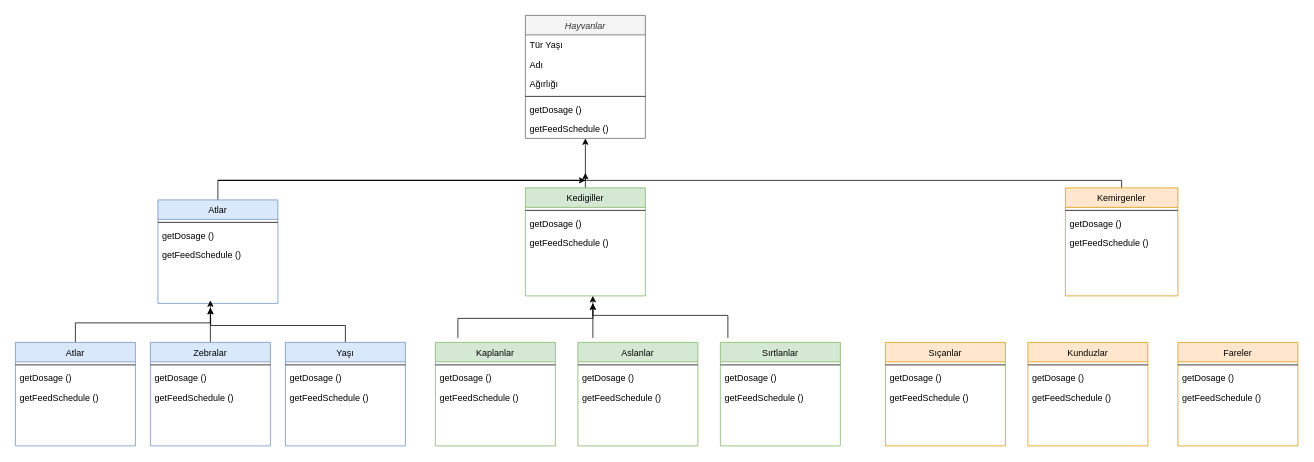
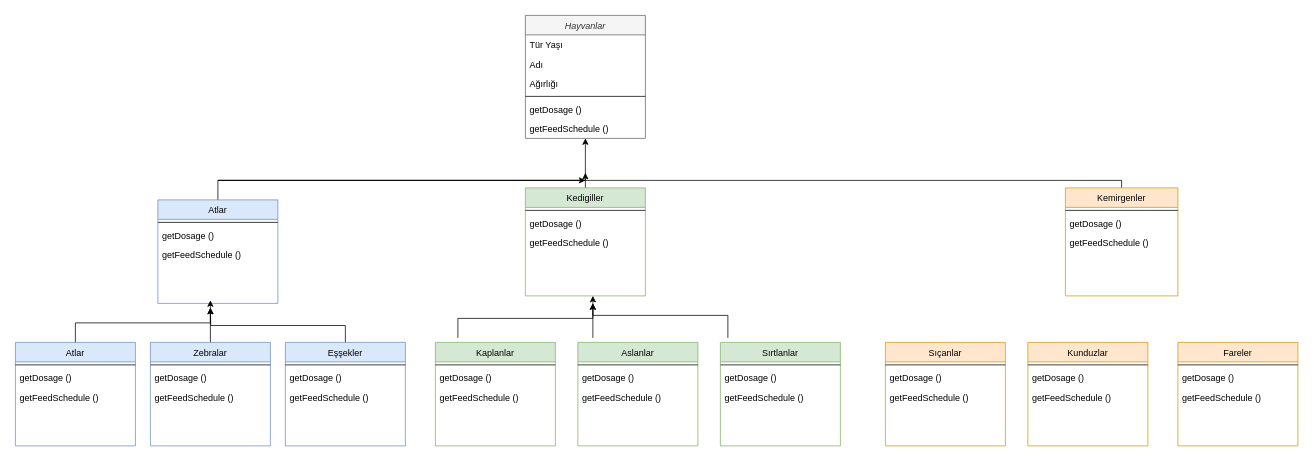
  <mxCell id="0" />
  <mxCell id="1" parent="0" />
  <mxCell id="2" value="Hayvanlar" style="swimlane;fontStyle=2;align=center;verticalAlign=top;childLayout=stackLayout;horizontal=1;startSize=26;horizontalStack=0;resizeParent=1;resizeLast=0;collapsible=1;marginBottom=0;rounded=0;shadow=0;strokeWidth=1;fillColor=#f5f5f5;fontColor=#333333;strokeColor=#666666;" parent="1" vertex="1"><mxGeometry x="700" y="20" width="160" height="164" as="geometry"><mxRectangle x="230" y="140" width="160" height="26" as="alternateBounds" /></mxGeometry></mxCell>
  <mxCell id="3" value="Tür Yaşı" style="text;align=left;verticalAlign=top;spacingLeft=4;spacingRight=4;overflow=hidden;rotatable=0;points=[[0,0.5],[1,0.5]];portConstraint=eastwest;" parent="2" vertex="1"><mxGeometry y="26" width="160" height="26" as="geometry" /></mxCell>
  <mxCell id="4" value="Adı " style="text;align=left;verticalAlign=top;spacingLeft=4;spacingRight=4;overflow=hidden;rotatable=0;points=[[0,0.5],[1,0.5]];portConstraint=eastwest;rounded=0;shadow=0;html=0;" parent="2" vertex="1"><mxGeometry y="52" width="160" height="26" as="geometry" /></mxCell>
  <mxCell id="5" value="Ağırlığı" style="text;align=left;verticalAlign=top;spacingLeft=4;spacingRight=4;overflow=hidden;rotatable=0;points=[[0,0.5],[1,0.5]];portConstraint=eastwest;rounded=0;shadow=0;html=0;" parent="2" vertex="1"><mxGeometry y="78" width="160" height="26" as="geometry" /></mxCell>
  <mxCell id="6" value="" style="line;html=1;strokeWidth=1;align=left;verticalAlign=middle;spacingTop=-1;spacingLeft=3;spacingRight=3;rotatable=0;labelPosition=right;points=[];portConstraint=eastwest;" parent="2" vertex="1"><mxGeometry y="104" width="160" height="8" as="geometry" /></mxCell>
  <mxCell id="7" value="getDosage ()" style="text;align=left;verticalAlign=top;spacingLeft=4;spacingRight=4;overflow=hidden;rotatable=0;points=[[0,0.5],[1,0.5]];portConstraint=eastwest;" parent="2" vertex="1"><mxGeometry y="112" width="160" height="26" as="geometry" /></mxCell>
  <mxCell id="8" value="getFeedSchedule ()" style="text;align=left;verticalAlign=top;spacingLeft=4;spacingRight=4;overflow=hidden;rotatable=0;points=[[0,0.5],[1,0.5]];portConstraint=eastwest;" vertex="1" parent="2"><mxGeometry y="138" width="160" height="26" as="geometry" /></mxCell>
  <mxCell id="9" style="edgeStyle=orthogonalEdgeStyle;rounded=0;orthogonalLoop=1;jettySize=auto;html=1;" edge="1" parent="1" source="10"><mxGeometry relative="1" as="geometry"><mxPoint x="780" y="240" as="targetPoint" /><Array as="points"><mxPoint x="290" y="240" /></Array></mxGeometry></mxCell>
  <mxCell id="10" value="Atlar" style="swimlane;fontStyle=0;align=center;verticalAlign=top;childLayout=stackLayout;horizontal=1;startSize=26;horizontalStack=0;resizeParent=1;resizeLast=0;collapsible=1;marginBottom=0;rounded=0;shadow=0;strokeWidth=1;fillColor=#dae8fc;strokeColor=#6c8ebf;" parent="1" vertex="1"><mxGeometry x="210" y="266" width="160" height="138" as="geometry"><mxRectangle x="130" y="380" width="160" height="26" as="alternateBounds" /></mxGeometry></mxCell>
  <mxCell id="11" value="" style="line;html=1;strokeWidth=1;align=left;verticalAlign=middle;spacingTop=-1;spacingLeft=3;spacingRight=3;rotatable=0;labelPosition=right;points=[];portConstraint=eastwest;" parent="10" vertex="1"><mxGeometry y="26" width="160" height="8" as="geometry" /></mxCell>
  <mxCell id="12" value="getDosage ()" style="text;align=left;verticalAlign=top;spacingLeft=4;spacingRight=4;overflow=hidden;rotatable=0;points=[[0,0.5],[1,0.5]];portConstraint=eastwest;" vertex="1" parent="10"><mxGeometry y="34" width="160" height="26" as="geometry" /></mxCell>
  <mxCell id="13" value="getFeedSchedule ()" style="text;align=left;verticalAlign=top;spacingLeft=4;spacingRight=4;overflow=hidden;rotatable=0;points=[[0,0.5],[1,0.5]];portConstraint=eastwest;" vertex="1" parent="10"><mxGeometry y="60" width="160" height="26" as="geometry" /></mxCell>
  <mxCell id="14" value="" style="edgeStyle=orthogonalEdgeStyle;rounded=0;orthogonalLoop=1;jettySize=auto;html=1;" edge="1" parent="1" source="15" target="8"><mxGeometry relative="1" as="geometry"><Array as="points"><mxPoint x="290" y="240" /><mxPoint x="290" y="240" /></Array></mxGeometry></mxCell>
  <mxCell id="15" value="Kedigiller" style="swimlane;fontStyle=0;align=center;verticalAlign=top;childLayout=stackLayout;horizontal=1;startSize=26;horizontalStack=0;resizeParent=1;resizeLast=0;collapsible=1;marginBottom=0;rounded=0;shadow=0;strokeWidth=1;fillColor=#d5e8d4;strokeColor=#82b366;" parent="1" vertex="1"><mxGeometry x="700" y="250" width="160" height="144" as="geometry"><mxRectangle x="340" y="380" width="170" height="26" as="alternateBounds" /></mxGeometry></mxCell>
  <mxCell id="16" value="" style="line;html=1;strokeWidth=1;align=left;verticalAlign=middle;spacingTop=-1;spacingLeft=3;spacingRight=3;rotatable=0;labelPosition=right;points=[];portConstraint=eastwest;" parent="15" vertex="1"><mxGeometry y="26" width="160" height="8" as="geometry" /></mxCell>
  <mxCell id="17" value="getDosage ()" style="text;align=left;verticalAlign=top;spacingLeft=4;spacingRight=4;overflow=hidden;rotatable=0;points=[[0,0.5],[1,0.5]];portConstraint=eastwest;" vertex="1" parent="15"><mxGeometry y="34" width="160" height="26" as="geometry" /></mxCell>
  <mxCell id="18" value="getFeedSchedule ()" style="text;align=left;verticalAlign=top;spacingLeft=4;spacingRight=4;overflow=hidden;rotatable=0;points=[[0,0.5],[1,0.5]];portConstraint=eastwest;" vertex="1" parent="15"><mxGeometry y="60" width="160" height="26" as="geometry" /></mxCell>
  <mxCell id="19" style="edgeStyle=orthogonalEdgeStyle;rounded=0;orthogonalLoop=1;jettySize=auto;html=1;" edge="1" parent="1" source="20"><mxGeometry relative="1" as="geometry"><mxPoint x="780" y="230" as="targetPoint" /><Array as="points"><mxPoint x="1495" y="240" /></Array></mxGeometry></mxCell>
  <mxCell id="20" value="Kemirgenler" style="swimlane;fontStyle=0;align=center;verticalAlign=top;childLayout=stackLayout;horizontal=1;startSize=26;horizontalStack=0;resizeParent=1;resizeLast=0;collapsible=1;marginBottom=0;rounded=0;shadow=0;strokeWidth=1;fillColor=#ffe6cc;strokeColor=#d79b00;" parent="1" vertex="1"><mxGeometry x="1420" y="250" width="150" height="144" as="geometry"><mxRectangle x="550" y="140" width="160" height="26" as="alternateBounds" /></mxGeometry></mxCell>
  <mxCell id="21" value="" style="line;html=1;strokeWidth=1;align=left;verticalAlign=middle;spacingTop=-1;spacingLeft=3;spacingRight=3;rotatable=0;labelPosition=right;points=[];portConstraint=eastwest;" parent="20" vertex="1"><mxGeometry y="26" width="150" height="8" as="geometry" /></mxCell>
  <mxCell id="22" value="getDosage ()" style="text;align=left;verticalAlign=top;spacingLeft=4;spacingRight=4;overflow=hidden;rotatable=0;points=[[0,0.5],[1,0.5]];portConstraint=eastwest;" vertex="1" parent="20"><mxGeometry y="34" width="150" height="26" as="geometry" /></mxCell>
  <mxCell id="23" value="getFeedSchedule ()" style="text;align=left;verticalAlign=top;spacingLeft=4;spacingRight=4;overflow=hidden;rotatable=0;points=[[0,0.5],[1,0.5]];portConstraint=eastwest;" vertex="1" parent="20"><mxGeometry y="60" width="150" height="26" as="geometry" /></mxCell>
  <mxCell id="24" style="edgeStyle=orthogonalEdgeStyle;rounded=0;orthogonalLoop=1;jettySize=auto;html=1;" edge="1" parent="1" source="25"><mxGeometry relative="1" as="geometry"><mxPoint x="280" y="410" as="targetPoint" /><Array as="points"><mxPoint x="100" y="430" /><mxPoint x="280" y="430" /></Array></mxGeometry></mxCell>
  <mxCell id="25" value="Atlar" style="swimlane;fontStyle=0;align=center;verticalAlign=top;childLayout=stackLayout;horizontal=1;startSize=26;horizontalStack=0;resizeParent=1;resizeLast=0;collapsible=1;marginBottom=0;rounded=0;shadow=0;strokeWidth=1;fillColor=#dae8fc;strokeColor=#6c8ebf;" vertex="1" parent="1"><mxGeometry x="20" y="456" width="160" height="138" as="geometry"><mxRectangle x="130" y="380" width="160" height="26" as="alternateBounds" /></mxGeometry></mxCell>
  <mxCell id="26" value="" style="line;html=1;strokeWidth=1;align=left;verticalAlign=middle;spacingTop=-1;spacingLeft=3;spacingRight=3;rotatable=0;labelPosition=right;points=[];portConstraint=eastwest;" vertex="1" parent="25"><mxGeometry y="26" width="160" height="8" as="geometry" /></mxCell>
  <mxCell id="27" value="getDosage ()" style="text;align=left;verticalAlign=top;spacingLeft=4;spacingRight=4;overflow=hidden;rotatable=0;points=[[0,0.5],[1,0.5]];portConstraint=eastwest;" vertex="1" parent="25"><mxGeometry y="34" width="160" height="26" as="geometry" /></mxCell>
  <mxCell id="28" value="getFeedSchedule ()" style="text;align=left;verticalAlign=top;spacingLeft=4;spacingRight=4;overflow=hidden;rotatable=0;points=[[0,0.5],[1,0.5]];portConstraint=eastwest;" vertex="1" parent="25"><mxGeometry y="60" width="160" height="26" as="geometry" /></mxCell>
  <mxCell id="29" style="edgeStyle=orthogonalEdgeStyle;rounded=0;orthogonalLoop=1;jettySize=auto;html=1;exitX=0.5;exitY=0;exitDx=0;exitDy=0;" edge="1" parent="1" source="30"><mxGeometry relative="1" as="geometry"><mxPoint x="280" y="400" as="targetPoint" /></mxGeometry></mxCell>
  <mxCell id="30" value="Zebralar" style="swimlane;fontStyle=0;align=center;verticalAlign=top;childLayout=stackLayout;horizontal=1;startSize=26;horizontalStack=0;resizeParent=1;resizeLast=0;collapsible=1;marginBottom=0;rounded=0;shadow=0;strokeWidth=1;fillColor=#dae8fc;strokeColor=#6c8ebf;" vertex="1" parent="1"><mxGeometry x="200" y="456" width="160" height="138" as="geometry"><mxRectangle x="130" y="380" width="160" height="26" as="alternateBounds" /></mxGeometry></mxCell>
  <mxCell id="31" value="" style="line;html=1;strokeWidth=1;align=left;verticalAlign=middle;spacingTop=-1;spacingLeft=3;spacingRight=3;rotatable=0;labelPosition=right;points=[];portConstraint=eastwest;" vertex="1" parent="30"><mxGeometry y="26" width="160" height="8" as="geometry" /></mxCell>
  <mxCell id="32" value="getDosage ()" style="text;align=left;verticalAlign=top;spacingLeft=4;spacingRight=4;overflow=hidden;rotatable=0;points=[[0,0.5],[1,0.5]];portConstraint=eastwest;" vertex="1" parent="30"><mxGeometry y="34" width="160" height="26" as="geometry" /></mxCell>
  <mxCell id="33" value="getFeedSchedule ()" style="text;align=left;verticalAlign=top;spacingLeft=4;spacingRight=4;overflow=hidden;rotatable=0;points=[[0,0.5],[1,0.5]];portConstraint=eastwest;" vertex="1" parent="30"><mxGeometry y="60" width="160" height="26" as="geometry" /></mxCell>
  <mxCell id="34" style="edgeStyle=orthogonalEdgeStyle;rounded=0;orthogonalLoop=1;jettySize=auto;html=1;exitX=0.5;exitY=0;exitDx=0;exitDy=0;" edge="1" parent="1" source="35"><mxGeometry relative="1" as="geometry"><mxPoint x="280" y="410" as="targetPoint" /></mxGeometry></mxCell>
- <mxCell id="35" value="Yaşı" style="swimlane;fontStyle=0;align=center;verticalAlign=top;childLayout=stackLayout;horizontal=1;startSize=26;horizontalStack=0;resizeParent=1;resizeLast=0;collapsible=1;marginBottom=0;rounded=0;shadow=0;strokeWidth=1;fillColor=#dae8fc;strokeColor=#6c8ebf;" vertex="1" parent="1"><mxGeometry x="380" y="456" width="160" height="138" as="geometry"><mxRectangle x="130" y="380" width="160" height="26" as="alternateBounds" /></mxGeometry></mxCell>
+ <mxCell id="35" value="Eşşekler" style="swimlane;fontStyle=0;align=center;verticalAlign=top;childLayout=stackLayout;horizontal=1;startSize=26;horizontalStack=0;resizeParent=1;resizeLast=0;collapsible=1;marginBottom=0;rounded=0;shadow=0;strokeWidth=1;fillColor=#dae8fc;strokeColor=#6c8ebf;" vertex="1" parent="1"><mxGeometry x="380" y="456" width="160" height="138" as="geometry"><mxRectangle x="130" y="380" width="160" height="26" as="alternateBounds" /></mxGeometry></mxCell>
  <mxCell id="36" value="" style="line;html=1;strokeWidth=1;align=left;verticalAlign=middle;spacingTop=-1;spacingLeft=3;spacingRight=3;rotatable=0;labelPosition=right;points=[];portConstraint=eastwest;" vertex="1" parent="35"><mxGeometry y="26" width="160" height="8" as="geometry" /></mxCell>
  <mxCell id="37" value="getDosage ()" style="text;align=left;verticalAlign=top;spacingLeft=4;spacingRight=4;overflow=hidden;rotatable=0;points=[[0,0.5],[1,0.5]];portConstraint=eastwest;" vertex="1" parent="35"><mxGeometry y="34" width="160" height="26" as="geometry" /></mxCell>
  <mxCell id="38" value="getFeedSchedule ()" style="text;align=left;verticalAlign=top;spacingLeft=4;spacingRight=4;overflow=hidden;rotatable=0;points=[[0,0.5],[1,0.5]];portConstraint=eastwest;" vertex="1" parent="35"><mxGeometry y="60" width="160" height="26" as="geometry" /></mxCell>
  <mxCell id="39" value="Kaplanlar" style="swimlane;fontStyle=0;align=center;verticalAlign=top;childLayout=stackLayout;horizontal=1;startSize=26;horizontalStack=0;resizeParent=1;resizeLast=0;collapsible=1;marginBottom=0;rounded=0;shadow=0;strokeWidth=1;fillColor=#d5e8d4;strokeColor=#82b366;" vertex="1" parent="1"><mxGeometry x="580" y="456" width="160" height="138" as="geometry"><mxRectangle x="130" y="380" width="160" height="26" as="alternateBounds" /></mxGeometry></mxCell>
  <mxCell id="40" value="" style="line;html=1;strokeWidth=1;align=left;verticalAlign=middle;spacingTop=-1;spacingLeft=3;spacingRight=3;rotatable=0;labelPosition=right;points=[];portConstraint=eastwest;" vertex="1" parent="39"><mxGeometry y="26" width="160" height="8" as="geometry" /></mxCell>
  <mxCell id="41" value="getDosage ()" style="text;align=left;verticalAlign=top;spacingLeft=4;spacingRight=4;overflow=hidden;rotatable=0;points=[[0,0.5],[1,0.5]];portConstraint=eastwest;" vertex="1" parent="39"><mxGeometry y="34" width="160" height="26" as="geometry" /></mxCell>
  <mxCell id="42" value="getFeedSchedule ()" style="text;align=left;verticalAlign=top;spacingLeft=4;spacingRight=4;overflow=hidden;rotatable=0;points=[[0,0.5],[1,0.5]];portConstraint=eastwest;" vertex="1" parent="39"><mxGeometry y="60" width="160" height="26" as="geometry" /></mxCell>
  <mxCell id="43" value="Aslanlar" style="swimlane;fontStyle=0;align=center;verticalAlign=top;childLayout=stackLayout;horizontal=1;startSize=26;horizontalStack=0;resizeParent=1;resizeLast=0;collapsible=1;marginBottom=0;rounded=0;shadow=0;strokeWidth=1;fillColor=#d5e8d4;strokeColor=#82b366;" vertex="1" parent="1"><mxGeometry x="770" y="456" width="160" height="138" as="geometry"><mxRectangle x="130" y="380" width="160" height="26" as="alternateBounds" /></mxGeometry></mxCell>
  <mxCell id="44" value="" style="line;html=1;strokeWidth=1;align=left;verticalAlign=middle;spacingTop=-1;spacingLeft=3;spacingRight=3;rotatable=0;labelPosition=right;points=[];portConstraint=eastwest;" vertex="1" parent="43"><mxGeometry y="26" width="160" height="8" as="geometry" /></mxCell>
  <mxCell id="45" value="getDosage ()" style="text;align=left;verticalAlign=top;spacingLeft=4;spacingRight=4;overflow=hidden;rotatable=0;points=[[0,0.5],[1,0.5]];portConstraint=eastwest;" vertex="1" parent="43"><mxGeometry y="34" width="160" height="26" as="geometry" /></mxCell>
  <mxCell id="46" value="getFeedSchedule ()" style="text;align=left;verticalAlign=top;spacingLeft=4;spacingRight=4;overflow=hidden;rotatable=0;points=[[0,0.5],[1,0.5]];portConstraint=eastwest;" vertex="1" parent="43"><mxGeometry y="60" width="160" height="26" as="geometry" /></mxCell>
  <mxCell id="47" value="Sırtlanlar" style="swimlane;fontStyle=0;align=center;verticalAlign=top;childLayout=stackLayout;horizontal=1;startSize=26;horizontalStack=0;resizeParent=1;resizeLast=0;collapsible=1;marginBottom=0;rounded=0;shadow=0;strokeWidth=1;fillColor=#d5e8d4;strokeColor=#82b366;" vertex="1" parent="1"><mxGeometry x="960" y="456" width="160" height="138" as="geometry"><mxRectangle x="130" y="380" width="160" height="26" as="alternateBounds" /></mxGeometry></mxCell>
  <mxCell id="48" value="" style="line;html=1;strokeWidth=1;align=left;verticalAlign=middle;spacingTop=-1;spacingLeft=3;spacingRight=3;rotatable=0;labelPosition=right;points=[];portConstraint=eastwest;" vertex="1" parent="47"><mxGeometry y="26" width="160" height="8" as="geometry" /></mxCell>
  <mxCell id="49" value="getDosage ()" style="text;align=left;verticalAlign=top;spacingLeft=4;spacingRight=4;overflow=hidden;rotatable=0;points=[[0,0.5],[1,0.5]];portConstraint=eastwest;" vertex="1" parent="47"><mxGeometry y="34" width="160" height="26" as="geometry" /></mxCell>
  <mxCell id="50" value="getFeedSchedule ()" style="text;align=left;verticalAlign=top;spacingLeft=4;spacingRight=4;overflow=hidden;rotatable=0;points=[[0,0.5],[1,0.5]];portConstraint=eastwest;" vertex="1" parent="47"><mxGeometry y="60" width="160" height="26" as="geometry" /></mxCell>
  <mxCell id="51" value="Sıçanlar" style="swimlane;fontStyle=0;align=center;verticalAlign=top;childLayout=stackLayout;horizontal=1;startSize=26;horizontalStack=0;resizeParent=1;resizeLast=0;collapsible=1;marginBottom=0;rounded=0;shadow=0;strokeWidth=1;fillColor=#ffe6cc;strokeColor=#d79b00;" vertex="1" parent="1"><mxGeometry x="1180" y="456" width="160" height="138" as="geometry"><mxRectangle x="130" y="380" width="160" height="26" as="alternateBounds" /></mxGeometry></mxCell>
  <mxCell id="52" value="" style="line;html=1;strokeWidth=1;align=left;verticalAlign=middle;spacingTop=-1;spacingLeft=3;spacingRight=3;rotatable=0;labelPosition=right;points=[];portConstraint=eastwest;" vertex="1" parent="51"><mxGeometry y="26" width="160" height="8" as="geometry" /></mxCell>
  <mxCell id="53" value="getDosage ()" style="text;align=left;verticalAlign=top;spacingLeft=4;spacingRight=4;overflow=hidden;rotatable=0;points=[[0,0.5],[1,0.5]];portConstraint=eastwest;" vertex="1" parent="51"><mxGeometry y="34" width="160" height="26" as="geometry" /></mxCell>
  <mxCell id="54" value="getFeedSchedule ()" style="text;align=left;verticalAlign=top;spacingLeft=4;spacingRight=4;overflow=hidden;rotatable=0;points=[[0,0.5],[1,0.5]];portConstraint=eastwest;" vertex="1" parent="51"><mxGeometry y="60" width="160" height="26" as="geometry" /></mxCell>
  <mxCell id="55" value="Kunduzlar" style="swimlane;fontStyle=0;align=center;verticalAlign=top;childLayout=stackLayout;horizontal=1;startSize=26;horizontalStack=0;resizeParent=1;resizeLast=0;collapsible=1;marginBottom=0;rounded=0;shadow=0;strokeWidth=1;fillColor=#ffe6cc;strokeColor=#d79b00;" vertex="1" parent="1"><mxGeometry x="1370" y="456" width="160" height="138" as="geometry"><mxRectangle x="130" y="380" width="160" height="26" as="alternateBounds" /></mxGeometry></mxCell>
  <mxCell id="56" value="" style="line;html=1;strokeWidth=1;align=left;verticalAlign=middle;spacingTop=-1;spacingLeft=3;spacingRight=3;rotatable=0;labelPosition=right;points=[];portConstraint=eastwest;" vertex="1" parent="55"><mxGeometry y="26" width="160" height="8" as="geometry" /></mxCell>
  <mxCell id="57" value="getDosage ()" style="text;align=left;verticalAlign=top;spacingLeft=4;spacingRight=4;overflow=hidden;rotatable=0;points=[[0,0.5],[1,0.5]];portConstraint=eastwest;" vertex="1" parent="55"><mxGeometry y="34" width="160" height="26" as="geometry" /></mxCell>
  <mxCell id="58" value="getFeedSchedule ()" style="text;align=left;verticalAlign=top;spacingLeft=4;spacingRight=4;overflow=hidden;rotatable=0;points=[[0,0.5],[1,0.5]];portConstraint=eastwest;" vertex="1" parent="55"><mxGeometry y="60" width="160" height="26" as="geometry" /></mxCell>
  <mxCell id="59" value="Fareler" style="swimlane;fontStyle=0;align=center;verticalAlign=top;childLayout=stackLayout;horizontal=1;startSize=26;horizontalStack=0;resizeParent=1;resizeLast=0;collapsible=1;marginBottom=0;rounded=0;shadow=0;strokeWidth=1;fillColor=#ffe6cc;strokeColor=#d79b00;" vertex="1" parent="1"><mxGeometry x="1570" y="456" width="160" height="138" as="geometry"><mxRectangle x="130" y="380" width="160" height="26" as="alternateBounds" /></mxGeometry></mxCell>
  <mxCell id="60" value="" style="line;html=1;strokeWidth=1;align=left;verticalAlign=middle;spacingTop=-1;spacingLeft=3;spacingRight=3;rotatable=0;labelPosition=right;points=[];portConstraint=eastwest;" vertex="1" parent="59"><mxGeometry y="26" width="160" height="8" as="geometry" /></mxCell>
  <mxCell id="61" value="getDosage ()" style="text;align=left;verticalAlign=top;spacingLeft=4;spacingRight=4;overflow=hidden;rotatable=0;points=[[0,0.5],[1,0.5]];portConstraint=eastwest;" vertex="1" parent="59"><mxGeometry y="34" width="160" height="26" as="geometry" /></mxCell>
  <mxCell id="62" value="getFeedSchedule ()" style="text;align=left;verticalAlign=top;spacingLeft=4;spacingRight=4;overflow=hidden;rotatable=0;points=[[0,0.5],[1,0.5]];portConstraint=eastwest;" vertex="1" parent="59"><mxGeometry y="60" width="160" height="26" as="geometry" /></mxCell>
  <mxCell id="63" style="edgeStyle=orthogonalEdgeStyle;rounded=0;orthogonalLoop=1;jettySize=auto;html=1;" edge="1" parent="1"><mxGeometry relative="1" as="geometry"><mxPoint x="790" y="404" as="targetPoint" /><mxPoint x="610" y="450" as="sourcePoint" /><Array as="points"><mxPoint x="610" y="424" /><mxPoint x="790" y="424" /></Array></mxGeometry></mxCell>
  <mxCell id="64" style="edgeStyle=orthogonalEdgeStyle;rounded=0;orthogonalLoop=1;jettySize=auto;html=1;exitX=0.5;exitY=0;exitDx=0;exitDy=0;" edge="1" parent="1"><mxGeometry relative="1" as="geometry"><mxPoint x="790" y="394" as="targetPoint" /><mxPoint x="790" y="450" as="sourcePoint" /></mxGeometry></mxCell>
  <mxCell id="65" style="edgeStyle=orthogonalEdgeStyle;rounded=0;orthogonalLoop=1;jettySize=auto;html=1;exitX=0.5;exitY=0;exitDx=0;exitDy=0;" edge="1" parent="1"><mxGeometry relative="1" as="geometry"><mxPoint x="790" y="404" as="targetPoint" /><mxPoint x="970" y="450" as="sourcePoint" /><Array as="points"><mxPoint x="970" y="420" /><mxPoint x="790" y="420" /></Array></mxGeometry></mxCell>
